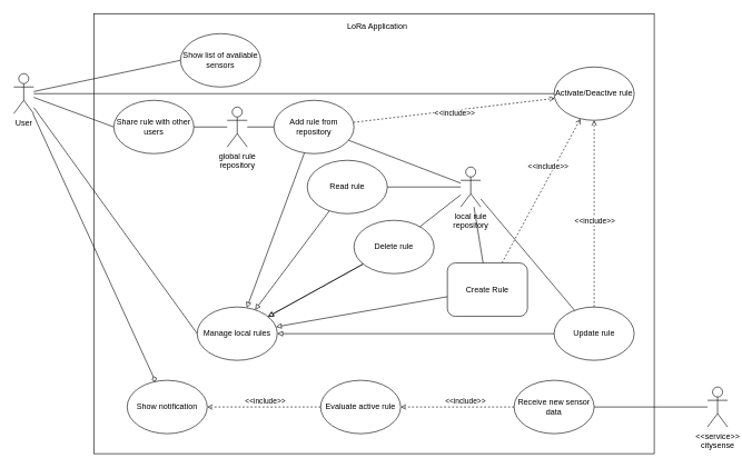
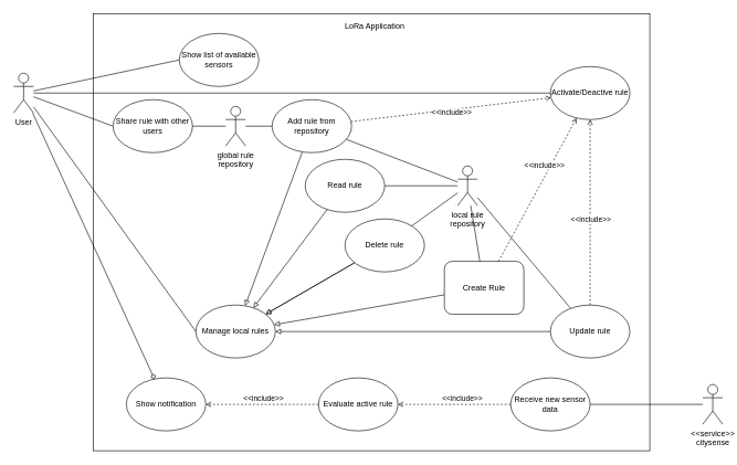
  <mxCell id="0" />
  <mxCell id="1" parent="0" />
  <mxCell id="2" value="" style="rounded=0;whiteSpace=wrap;html=1;" vertex="1" parent="1"><mxGeometry x="140" y="20" width="840" height="660" as="geometry" /></mxCell>
  <mxCell id="3" style="edgeStyle=none;rounded=0;orthogonalLoop=1;jettySize=auto;html=1;entryX=0;entryY=0.5;entryDx=0;entryDy=0;endArrow=none;endFill=0;" edge="1" parent="1" source="7" target="13"><mxGeometry relative="1" as="geometry" /></mxCell>
  <mxCell id="4" style="edgeStyle=none;rounded=0;orthogonalLoop=1;jettySize=auto;html=1;entryX=0;entryY=0.5;entryDx=0;entryDy=0;endArrow=none;endFill=0;" edge="1" parent="1" source="7" target="25"><mxGeometry relative="1" as="geometry" /></mxCell>
  <mxCell id="5" style="edgeStyle=none;rounded=0;orthogonalLoop=1;jettySize=auto;html=1;entryX=0;entryY=0.5;entryDx=0;entryDy=0;endArrow=none;endFill=0;" edge="1" parent="1" source="7" target="29"><mxGeometry relative="1" as="geometry" /></mxCell>
  <mxCell id="6" style="edgeStyle=none;rounded=0;orthogonalLoop=1;jettySize=auto;html=1;endArrow=diamond;endFill=0;" edge="1" parent="1" source="7" target="36"><mxGeometry relative="1" as="geometry" /></mxCell>
  <mxCell id="7" value="User" style="shape=umlActor;verticalLabelPosition=bottom;verticalAlign=top;html=1;" vertex="1" parent="1"><mxGeometry x="20" y="110" width="30" height="60" as="geometry" /></mxCell>
  <mxCell id="8" style="edgeStyle=none;rounded=0;orthogonalLoop=1;jettySize=auto;html=1;entryX=1;entryY=0.5;entryDx=0;entryDy=0;endArrow=none;endFill=0;" edge="1" parent="1" source="9" target="28"><mxGeometry relative="1" as="geometry" /></mxCell>
  <mxCell id="9" value="&amp;lt;&amp;lt;service&amp;gt;&amp;gt;&lt;br&gt;citysense" style="shape=umlActor;verticalLabelPosition=bottom;verticalAlign=top;html=1;" vertex="1" parent="1"><mxGeometry x="1060" y="580" width="30" height="60" as="geometry" /></mxCell>
  <mxCell id="10" value="LoRa Application" style="text;html=1;strokeColor=none;fillColor=none;align=center;verticalAlign=middle;whiteSpace=wrap;rounded=0;" vertex="1" parent="1"><mxGeometry x="505" y="30" width="120" height="20" as="geometry" /></mxCell>
  <mxCell id="11" value="Show list of&amp;nbsp;available sensors" style="ellipse;whiteSpace=wrap;html=1;" vertex="1" parent="1"><mxGeometry x="270" y="50" width="120" height="80" as="geometry" /></mxCell>
  <mxCell id="12" style="rounded=0;orthogonalLoop=1;jettySize=auto;html=1;endArrow=none;endFill=0;entryX=0;entryY=0.5;entryDx=0;entryDy=0;" edge="1" parent="1" source="7" target="11"><mxGeometry relative="1" as="geometry" /></mxCell>
  <mxCell id="13" value="Manage local rules" style="ellipse;whiteSpace=wrap;html=1;" vertex="1" parent="1"><mxGeometry x="295" y="460" width="120" height="80" as="geometry" /></mxCell>
  <mxCell id="14" style="edgeStyle=none;rounded=0;orthogonalLoop=1;jettySize=auto;html=1;endArrow=block;endFill=0;" edge="1" parent="1" source="41" target="13"><mxGeometry relative="1" as="geometry" /></mxCell>
  <mxCell id="15" style="edgeStyle=none;rounded=0;orthogonalLoop=1;jettySize=auto;html=1;endArrow=block;endFill=0;" edge="1" parent="1" source="16" target="13"><mxGeometry relative="1" as="geometry" /></mxCell>
  <mxCell id="16" value="Update rule" style="ellipse;whiteSpace=wrap;html=1;" vertex="1" parent="1"><mxGeometry x="830" y="460" width="120" height="80" as="geometry" /></mxCell>
  <mxCell id="17" style="edgeStyle=none;rounded=0;orthogonalLoop=1;jettySize=auto;html=1;endArrow=block;endFill=0;" edge="1" parent="1" source="20" target="13"><mxGeometry relative="1" as="geometry" /></mxCell>
  <mxCell id="18" value="" style="edgeStyle=none;rounded=0;orthogonalLoop=1;jettySize=auto;html=1;endArrow=open;endFill=0;dashed=1;" edge="1" parent="1" source="20" target="29"><mxGeometry relative="1" as="geometry" /></mxCell>
  <mxCell id="19" value="&amp;lt;&amp;lt;include&amp;gt;&amp;gt;" style="edgeLabel;html=1;align=center;verticalAlign=middle;resizable=0;points=[];" vertex="1" connectable="0" parent="18"><mxGeometry x="0.279" y="2" relative="1" as="geometry"><mxPoint x="-4.69" y="-5.79" as="offset" /></mxGeometry></mxCell>
  <mxCell id="20" value="Create Rule" style="whiteSpace=wrap;html=1;rounded=1;" vertex="1" parent="1"><mxGeometry x="670" y="394" width="120" height="80" as="geometry" /></mxCell>
  <mxCell id="21" style="edgeStyle=none;rounded=0;orthogonalLoop=1;jettySize=auto;html=1;endArrow=block;endFill=0;" edge="1" parent="1" source="41" target="13"><mxGeometry relative="1" as="geometry" /></mxCell>
  <mxCell id="22" style="edgeStyle=none;rounded=0;orthogonalLoop=1;jettySize=auto;html=1;dashed=1;endArrow=open;endFill=0;exitX=0.5;exitY=0;exitDx=0;exitDy=0;" edge="1" parent="1" source="16" target="29"><mxGeometry relative="1" as="geometry" /></mxCell>
  <mxCell id="23" value="&amp;lt;&amp;lt;include&amp;gt;&amp;gt;" style="edgeLabel;html=1;align=center;verticalAlign=middle;resizable=0;points=[];" vertex="1" connectable="0" parent="22"><mxGeometry x="-0.327" y="5" relative="1" as="geometry"><mxPoint x="5.0" y="-36" as="offset" /></mxGeometry></mxCell>
  <mxCell id="24" value="Read rule" style="ellipse;whiteSpace=wrap;html=1;" vertex="1" parent="1"><mxGeometry x="460" y="240" width="120" height="80" as="geometry" /></mxCell>
  <mxCell id="25" value="Share rule with other users" style="ellipse;whiteSpace=wrap;html=1;" vertex="1" parent="1"><mxGeometry x="170" y="150" width="120" height="80" as="geometry" /></mxCell>
  <mxCell id="26" style="edgeStyle=none;rounded=0;orthogonalLoop=1;jettySize=auto;html=1;endArrow=open;endFill=0;dashed=1;" edge="1" parent="1" source="28" target="35"><mxGeometry relative="1" as="geometry" /></mxCell>
  <mxCell id="27" value="&amp;lt;&amp;lt;include&amp;gt;&amp;gt;" style="edgeLabel;html=1;align=center;verticalAlign=middle;resizable=0;points=[];" vertex="1" connectable="0" parent="26"><mxGeometry x="-0.336" y="3" relative="1" as="geometry"><mxPoint x="-17.22" y="-13" as="offset" /></mxGeometry></mxCell>
  <mxCell id="28" value="Receive new sensor data" style="ellipse;whiteSpace=wrap;html=1;" vertex="1" parent="1"><mxGeometry x="770" y="570" width="120" height="80" as="geometry" /></mxCell>
  <mxCell id="29" value="Activate/Deactive rule" style="ellipse;whiteSpace=wrap;html=1;" vertex="1" parent="1"><mxGeometry x="830" y="100" width="120" height="80" as="geometry" /></mxCell>
  <mxCell id="30" style="edgeStyle=none;rounded=0;orthogonalLoop=1;jettySize=auto;html=1;endArrow=none;endFill=0;" edge="1" parent="1" source="32" target="25"><mxGeometry relative="1" as="geometry" /></mxCell>
  <mxCell id="31" style="edgeStyle=none;rounded=0;orthogonalLoop=1;jettySize=auto;html=1;endArrow=none;endFill=0;" edge="1" parent="1" source="32" target="40"><mxGeometry relative="1" as="geometry" /></mxCell>
  <mxCell id="32" value="global rule&lt;br&gt;repository" style="shape=umlActor;verticalLabelPosition=bottom;verticalAlign=top;html=1;" vertex="1" parent="1"><mxGeometry x="340" y="160" width="30" height="60" as="geometry" /></mxCell>
  <mxCell id="33" style="edgeStyle=none;rounded=0;orthogonalLoop=1;jettySize=auto;html=1;dashed=1;endArrow=open;endFill=0;" edge="1" parent="1" source="35" target="36"><mxGeometry relative="1" as="geometry" /></mxCell>
  <mxCell id="34" value="&amp;lt;&amp;lt;include&amp;gt;&amp;gt;" style="edgeLabel;html=1;align=center;verticalAlign=middle;resizable=0;points=[];" vertex="1" connectable="0" parent="33"><mxGeometry x="-0.426" y="-2" relative="1" as="geometry"><mxPoint x="-35" y="-8" as="offset" /></mxGeometry></mxCell>
  <mxCell id="35" value="Evaluate active rule" style="ellipse;whiteSpace=wrap;html=1;" vertex="1" parent="1"><mxGeometry x="480" y="570" width="120" height="80" as="geometry" /></mxCell>
  <mxCell id="36" value="Show notification" style="ellipse;whiteSpace=wrap;html=1;" vertex="1" parent="1"><mxGeometry x="190" y="570" width="120" height="80" as="geometry" /></mxCell>
  <mxCell id="37" style="edgeStyle=none;rounded=0;orthogonalLoop=1;jettySize=auto;html=1;endArrow=block;endFill=0;" edge="1" parent="1" source="40" target="13"><mxGeometry relative="1" as="geometry" /></mxCell>
  <mxCell id="38" style="edgeStyle=none;rounded=0;orthogonalLoop=1;jettySize=auto;html=1;endArrow=open;endFill=0;dashed=1;" edge="1" parent="1" source="40" target="29"><mxGeometry relative="1" as="geometry" /></mxCell>
  <mxCell id="39" value="&amp;lt;&amp;lt;include&amp;gt;&amp;gt;" style="edgeLabel;html=1;align=center;verticalAlign=middle;resizable=0;points=[];" vertex="1" connectable="0" parent="38"><mxGeometry x="0.537" y="3" relative="1" as="geometry"><mxPoint x="-81.09" y="17.64" as="offset" /></mxGeometry></mxCell>
  <mxCell id="40" value="Add rule from repository" style="ellipse;whiteSpace=wrap;html=1;" vertex="1" parent="1"><mxGeometry x="410" y="150" width="120" height="80" as="geometry" /></mxCell>
- <mxCell id="41" value="Delete rule" style="ellipse;whiteSpace=wrap;html=1;" vertex="1" parent="1"><mxGeometry x="530" y="330" width="120" height="80" as="geometry" /></mxCell>
+ <mxCell id="41" value="Delete rule" style="ellipse;whiteSpace=wrap;html=1;" vertex="1" parent="1"><mxGeometry x="520" y="330" width="120" height="80" as="geometry" /></mxCell>
  <mxCell id="42" style="edgeStyle=none;rounded=0;orthogonalLoop=1;jettySize=auto;html=1;endArrow=block;endFill=0;" edge="1" parent="1" source="24" target="13"><mxGeometry relative="1" as="geometry"><mxPoint x="358.581" y="330.634" as="sourcePoint" /><mxPoint x="621.422" y="539.364" as="targetPoint" /></mxGeometry></mxCell>
  <mxCell id="43" style="edgeStyle=none;rounded=0;orthogonalLoop=1;jettySize=auto;html=1;endArrow=none;endFill=0;" edge="1" parent="1" source="48" target="24"><mxGeometry relative="1" as="geometry" /></mxCell>
  <mxCell id="44" style="edgeStyle=none;rounded=0;orthogonalLoop=1;jettySize=auto;html=1;endArrow=none;endFill=0;" edge="1" parent="1" source="48" target="41"><mxGeometry relative="1" as="geometry" /></mxCell>
  <mxCell id="45" style="edgeStyle=none;rounded=0;orthogonalLoop=1;jettySize=auto;html=1;endArrow=none;endFill=0;" edge="1" parent="1" source="48" target="20"><mxGeometry relative="1" as="geometry" /></mxCell>
  <mxCell id="46" style="edgeStyle=none;rounded=0;orthogonalLoop=1;jettySize=auto;html=1;endArrow=none;endFill=0;" edge="1" parent="1" source="48" target="16"><mxGeometry relative="1" as="geometry" /></mxCell>
  <mxCell id="47" style="edgeStyle=none;rounded=0;orthogonalLoop=1;jettySize=auto;html=1;endArrow=none;endFill=0;" edge="1" parent="1" source="48" target="40"><mxGeometry relative="1" as="geometry" /></mxCell>
  <mxCell id="48" value="local rule&lt;br&gt;repository" style="shape=umlActor;verticalLabelPosition=bottom;verticalAlign=top;html=1;" vertex="1" parent="1"><mxGeometry x="690" y="250" width="30" height="60" as="geometry" /></mxCell>
